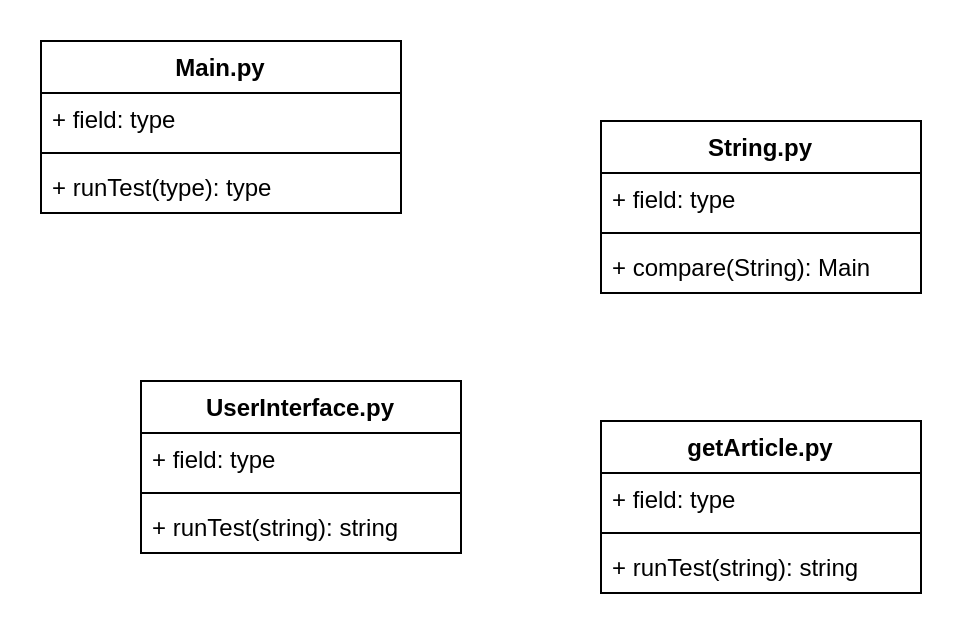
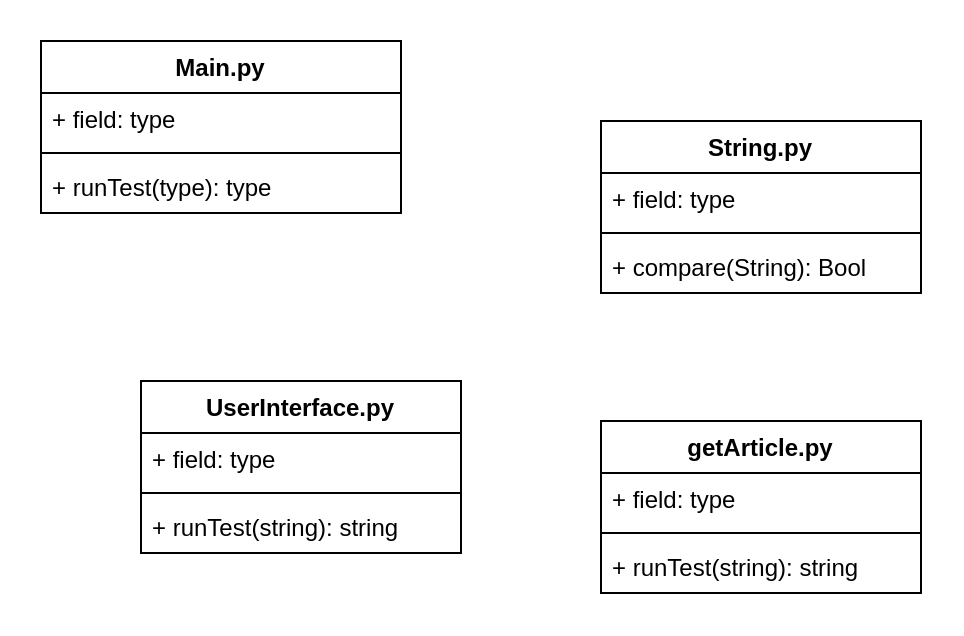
  <mxCell id="0" />
  <mxCell id="1" parent="0" />
  <mxCell id="2" value="Main.py" style="swimlane;fontStyle=1;align=center;verticalAlign=top;childLayout=stackLayout;horizontal=1;startSize=26;horizontalStack=0;resizeParent=1;resizeParentMax=0;resizeLast=0;collapsible=1;marginBottom=0;" parent="1" vertex="1"><mxGeometry x="20" y="20" width="180" height="86" as="geometry" /></mxCell>
  <mxCell id="3" value="+ field: type" style="text;strokeColor=none;fillColor=none;align=left;verticalAlign=top;spacingLeft=4;spacingRight=4;overflow=hidden;rotatable=0;points=[[0,0.5],[1,0.5]];portConstraint=eastwest;" parent="2" vertex="1"><mxGeometry y="26" width="180" height="26" as="geometry" /></mxCell>
  <mxCell id="4" value="" style="line;strokeWidth=1;fillColor=none;align=left;verticalAlign=middle;spacingTop=-1;spacingLeft=3;spacingRight=3;rotatable=0;labelPosition=right;points=[];portConstraint=eastwest;" parent="2" vertex="1"><mxGeometry y="52" width="180" height="8" as="geometry" /></mxCell>
  <mxCell id="5" value="+ runTest(type): type" style="text;strokeColor=none;fillColor=none;align=left;verticalAlign=top;spacingLeft=4;spacingRight=4;overflow=hidden;rotatable=0;points=[[0,0.5],[1,0.5]];portConstraint=eastwest;" parent="2" vertex="1"><mxGeometry y="60" width="180" height="26" as="geometry" /></mxCell>
  <mxCell id="6" value="UserInterface.py" style="swimlane;fontStyle=1;align=center;verticalAlign=top;childLayout=stackLayout;horizontal=1;startSize=26;horizontalStack=0;resizeParent=1;resizeParentMax=0;resizeLast=0;collapsible=1;marginBottom=0;" parent="1" vertex="1"><mxGeometry x="70" y="190" width="160" height="86" as="geometry" /></mxCell>
  <mxCell id="7" value="+ field: type" style="text;strokeColor=none;fillColor=none;align=left;verticalAlign=top;spacingLeft=4;spacingRight=4;overflow=hidden;rotatable=0;points=[[0,0.5],[1,0.5]];portConstraint=eastwest;" parent="6" vertex="1"><mxGeometry y="26" width="160" height="26" as="geometry" /></mxCell>
  <mxCell id="8" value="" style="line;strokeWidth=1;fillColor=none;align=left;verticalAlign=middle;spacingTop=-1;spacingLeft=3;spacingRight=3;rotatable=0;labelPosition=right;points=[];portConstraint=eastwest;" parent="6" vertex="1"><mxGeometry y="52" width="160" height="8" as="geometry" /></mxCell>
  <mxCell id="9" value="+ runTest(string): string" style="text;strokeColor=none;fillColor=none;align=left;verticalAlign=top;spacingLeft=4;spacingRight=4;overflow=hidden;rotatable=0;points=[[0,0.5],[1,0.5]];portConstraint=eastwest;" parent="6" vertex="1"><mxGeometry y="60" width="160" height="26" as="geometry" /></mxCell>
  <mxCell id="10" value="String.py" style="swimlane;fontStyle=1;align=center;verticalAlign=top;childLayout=stackLayout;horizontal=1;startSize=26;horizontalStack=0;resizeParent=1;resizeParentMax=0;resizeLast=0;collapsible=1;marginBottom=0;" parent="1" vertex="1"><mxGeometry x="300" y="60" width="160" height="86" as="geometry" /></mxCell>
  <mxCell id="11" value="+ field: type" style="text;strokeColor=none;fillColor=none;align=left;verticalAlign=top;spacingLeft=4;spacingRight=4;overflow=hidden;rotatable=0;points=[[0,0.5],[1,0.5]];portConstraint=eastwest;" parent="10" vertex="1"><mxGeometry y="26" width="160" height="26" as="geometry" /></mxCell>
  <mxCell id="12" value="" style="line;strokeWidth=1;fillColor=none;align=left;verticalAlign=middle;spacingTop=-1;spacingLeft=3;spacingRight=3;rotatable=0;labelPosition=right;points=[];portConstraint=eastwest;" parent="10" vertex="1"><mxGeometry y="52" width="160" height="8" as="geometry" /></mxCell>
- <mxCell id="13" value="+ compare(String): Main" style="text;strokeColor=none;fillColor=none;align=left;verticalAlign=top;spacingLeft=4;spacingRight=4;overflow=hidden;rotatable=0;points=[[0,0.5],[1,0.5]];portConstraint=eastwest;" parent="10" vertex="1"><mxGeometry y="60" width="160" height="26" as="geometry" /></mxCell>
+ <mxCell id="13" value="+ compare(String): Bool" style="text;strokeColor=none;fillColor=none;align=left;verticalAlign=top;spacingLeft=4;spacingRight=4;overflow=hidden;rotatable=0;points=[[0,0.5],[1,0.5]];portConstraint=eastwest;" parent="10" vertex="1"><mxGeometry y="60" width="160" height="26" as="geometry" /></mxCell>
  <mxCell id="14" value="getArticle.py" style="swimlane;fontStyle=1;align=center;verticalAlign=top;childLayout=stackLayout;horizontal=1;startSize=26;horizontalStack=0;resizeParent=1;resizeParentMax=0;resizeLast=0;collapsible=1;marginBottom=0;" vertex="1" parent="1"><mxGeometry x="300" y="210" width="160" height="86" as="geometry" /></mxCell>
  <mxCell id="15" value="+ field: type" style="text;strokeColor=none;fillColor=none;align=left;verticalAlign=top;spacingLeft=4;spacingRight=4;overflow=hidden;rotatable=0;points=[[0,0.5],[1,0.5]];portConstraint=eastwest;" vertex="1" parent="14"><mxGeometry y="26" width="160" height="26" as="geometry" /></mxCell>
  <mxCell id="16" value="" style="line;strokeWidth=1;fillColor=none;align=left;verticalAlign=middle;spacingTop=-1;spacingLeft=3;spacingRight=3;rotatable=0;labelPosition=right;points=[];portConstraint=eastwest;" vertex="1" parent="14"><mxGeometry y="52" width="160" height="8" as="geometry" /></mxCell>
  <mxCell id="17" value="+ runTest(string): string" style="text;strokeColor=none;fillColor=none;align=left;verticalAlign=top;spacingLeft=4;spacingRight=4;overflow=hidden;rotatable=0;points=[[0,0.5],[1,0.5]];portConstraint=eastwest;" vertex="1" parent="14"><mxGeometry y="60" width="160" height="26" as="geometry" /></mxCell>
